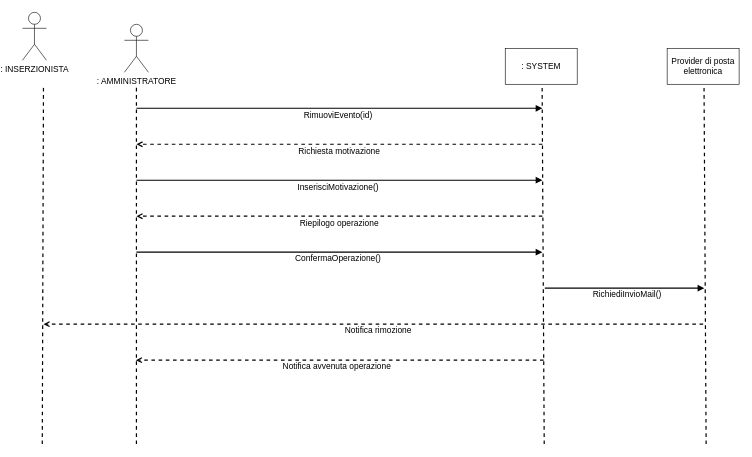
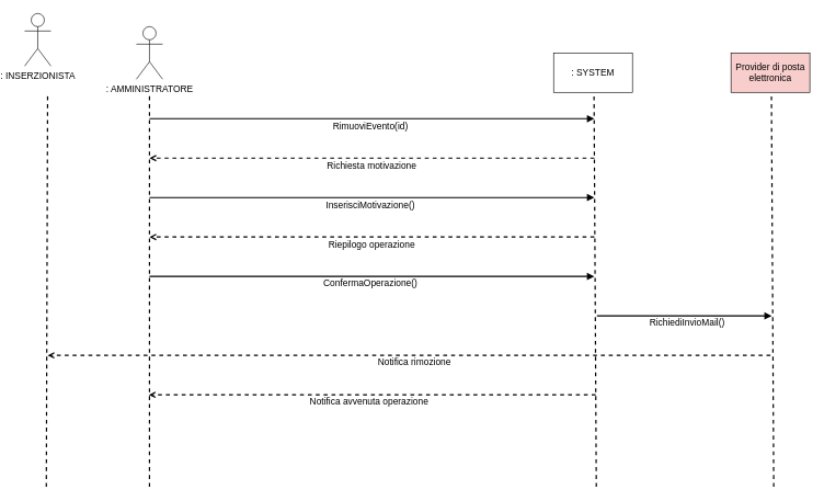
  <mxCell id="0" />
  <mxCell id="1" parent="0" />
  <mxCell id="2" value="&lt;font style=&quot;font-size: 14px;&quot;&gt;: AMMINISTRATORE&lt;/font&gt;" style="shape=umlActor;verticalLabelPosition=bottom;verticalAlign=top;html=1;outlineConnect=0;" parent="1" vertex="1"><mxGeometry x="190" y="40" width="40" height="80" as="geometry" /></mxCell>
  <mxCell id="3" value="" style="endArrow=none;dashed=1;html=1;rounded=0;fontSize=14;strokeWidth=2;" parent="1" edge="1"><mxGeometry width="50" height="50" relative="1" as="geometry"><mxPoint x="210" y="740" as="sourcePoint" /><mxPoint x="210" y="140" as="targetPoint" /></mxGeometry></mxCell>
  <mxCell id="4" value=": SYSTEM" style="rounded=0;whiteSpace=wrap;html=1;fontSize=14;" parent="1" vertex="1"><mxGeometry x="825" y="80" width="120" height="60" as="geometry" /></mxCell>
  <mxCell id="5" value="" style="endArrow=none;dashed=1;html=1;rounded=0;fontSize=14;strokeWidth=2;" parent="1" edge="1"><mxGeometry width="50" height="50" relative="1" as="geometry"><mxPoint x="890" y="740" as="sourcePoint" /><mxPoint x="886.5" y="140" as="targetPoint" /></mxGeometry></mxCell>
  <mxCell id="6" value="" style="endArrow=block;html=1;rounded=0;strokeWidth=2;fontSize=14;endFill=1;" parent="1" edge="1"><mxGeometry width="50" height="50" relative="1" as="geometry"><mxPoint x="210" y="180" as="sourcePoint" /><mxPoint x="887" y="180" as="targetPoint" /></mxGeometry></mxCell>
  <mxCell id="7" value="RimuoviEvento(id)" style="edgeLabel;html=1;align=center;verticalAlign=middle;resizable=0;points=[];fontSize=14;" parent="6" vertex="1" connectable="0"><mxGeometry x="-0.061" relative="1" as="geometry"><mxPoint x="17" y="10" as="offset" /></mxGeometry></mxCell>
  <mxCell id="8" value="" style="endArrow=open;html=1;rounded=0;strokeWidth=2;fontSize=14;endFill=0;dashed=1;" parent="1" edge="1"><mxGeometry width="50" height="50" relative="1" as="geometry"><mxPoint x="887" y="360" as="sourcePoint" /><mxPoint x="210" y="360" as="targetPoint" /></mxGeometry></mxCell>
  <mxCell id="9" value="Riepilogo operazione" style="edgeLabel;html=1;align=center;verticalAlign=middle;resizable=0;points=[];fontSize=14;" parent="8" vertex="1" connectable="0"><mxGeometry x="-0.061" relative="1" as="geometry"><mxPoint x="-22" y="10" as="offset" /></mxGeometry></mxCell>
  <mxCell id="10" value="" style="endArrow=block;html=1;rounded=0;strokeWidth=2;fontSize=14;endFill=1;" parent="1" edge="1"><mxGeometry width="50" height="50" relative="1" as="geometry"><mxPoint x="210" y="420" as="sourcePoint" /><mxPoint x="887" y="420" as="targetPoint" /></mxGeometry></mxCell>
  <mxCell id="11" value="ConfermaOperazione()" style="edgeLabel;html=1;align=center;verticalAlign=middle;resizable=0;points=[];fontSize=14;" parent="10" vertex="1" connectable="0"><mxGeometry x="-0.061" relative="1" as="geometry"><mxPoint x="17" y="10" as="offset" /></mxGeometry></mxCell>
  <mxCell id="12" value="" style="endArrow=none;dashed=1;html=1;rounded=0;fontSize=14;strokeWidth=2;" parent="1" edge="1"><mxGeometry width="50" height="50" relative="1" as="geometry"><mxPoint x="53" y="740" as="sourcePoint" /><mxPoint x="55" y="140" as="targetPoint" /></mxGeometry></mxCell>
  <mxCell id="13" value="&lt;font style=&quot;font-size: 14px;&quot;&gt;: INSERZIONISTA&lt;/font&gt;" style="shape=umlActor;verticalLabelPosition=bottom;verticalAlign=top;html=1;outlineConnect=0;" parent="1" vertex="1"><mxGeometry x="20" y="20" width="40" height="80" as="geometry" /></mxCell>
  <mxCell id="14" value="" style="endArrow=open;html=1;rounded=0;strokeWidth=2;fontSize=14;endFill=0;dashed=1;" parent="1" edge="1"><mxGeometry width="50" height="50" relative="1" as="geometry"><mxPoint x="1155" y="540" as="sourcePoint" /><mxPoint x="55" y="540" as="targetPoint" /></mxGeometry></mxCell>
  <mxCell id="15" value="Notifica rimozione" style="edgeLabel;html=1;align=center;verticalAlign=middle;resizable=0;points=[];fontSize=14;" parent="14" vertex="1" connectable="0"><mxGeometry x="-0.061" relative="1" as="geometry"><mxPoint x="-27" y="10" as="offset" /></mxGeometry></mxCell>
  <mxCell id="16" value="" style="endArrow=open;html=1;rounded=0;strokeWidth=2;fontSize=14;endFill=0;dashed=1;" parent="1" edge="1"><mxGeometry width="50" height="50" relative="1" as="geometry"><mxPoint x="889" y="600" as="sourcePoint" /><mxPoint x="209" y="600" as="targetPoint" /></mxGeometry></mxCell>
  <mxCell id="17" value="Notifica avvenuta operazione" style="edgeLabel;html=1;align=center;verticalAlign=middle;resizable=0;points=[];fontSize=14;" parent="16" vertex="1" connectable="0"><mxGeometry x="-0.061" relative="1" as="geometry"><mxPoint x="-27" y="10" as="offset" /></mxGeometry></mxCell>
  <mxCell id="18" value="" style="endArrow=open;html=1;rounded=0;strokeWidth=2;fontSize=14;endFill=0;dashed=1;" edge="1" parent="1"><mxGeometry width="50" height="50" relative="1" as="geometry"><mxPoint x="887" y="240" as="sourcePoint" /><mxPoint x="210" y="240" as="targetPoint" /></mxGeometry></mxCell>
  <mxCell id="19" value="Richiesta motivazione" style="edgeLabel;html=1;align=center;verticalAlign=middle;resizable=0;points=[];fontSize=14;" vertex="1" connectable="0" parent="18"><mxGeometry x="-0.061" relative="1" as="geometry"><mxPoint x="-22" y="10" as="offset" /></mxGeometry></mxCell>
  <mxCell id="20" value="" style="endArrow=block;html=1;rounded=0;strokeWidth=2;fontSize=14;endFill=1;" edge="1" parent="1"><mxGeometry width="50" height="50" relative="1" as="geometry"><mxPoint x="210" y="300" as="sourcePoint" /><mxPoint x="887" y="300" as="targetPoint" /></mxGeometry></mxCell>
  <mxCell id="21" value="InserisciMotivazione()" style="edgeLabel;html=1;align=center;verticalAlign=middle;resizable=0;points=[];fontSize=14;" vertex="1" connectable="0" parent="20"><mxGeometry x="-0.061" relative="1" as="geometry"><mxPoint x="17" y="10" as="offset" /></mxGeometry></mxCell>
- <mxCell id="22" value="Provider di posta elettronica" style="rounded=0;whiteSpace=wrap;html=1;fontSize=14;" vertex="1" parent="1"><mxGeometry x="1095" y="80" width="120" height="60" as="geometry" /></mxCell>
+ <mxCell id="22" value="Provider di posta elettronica" style="rounded=0;whiteSpace=wrap;html=1;fontSize=14;fillColor=#f8cecc;" vertex="1" parent="1"><mxGeometry x="1095" y="80" width="120" height="60" as="geometry" /></mxCell>
  <mxCell id="23" value="" style="endArrow=none;dashed=1;html=1;rounded=0;fontSize=14;strokeWidth=2;" edge="1" parent="1"><mxGeometry width="50" height="50" relative="1" as="geometry"><mxPoint x="1160" y="740" as="sourcePoint" /><mxPoint x="1156.5" y="140" as="targetPoint" /></mxGeometry></mxCell>
  <mxCell id="24" value="" style="endArrow=block;html=1;rounded=0;strokeWidth=2;fontSize=14;endFill=1;" edge="1" parent="1"><mxGeometry width="50" height="50" relative="1" as="geometry"><mxPoint x="891" y="480" as="sourcePoint" /><mxPoint x="1157" y="480" as="targetPoint" /></mxGeometry></mxCell>
  <mxCell id="25" value="RichiediInvioMail()" style="edgeLabel;html=1;align=center;verticalAlign=middle;resizable=0;points=[];fontSize=14;" vertex="1" connectable="0" parent="24"><mxGeometry x="-0.061" relative="1" as="geometry"><mxPoint x="11" y="10" as="offset" /></mxGeometry></mxCell>
